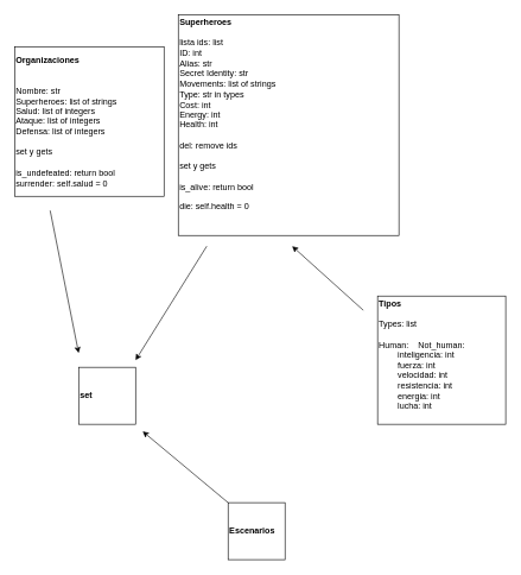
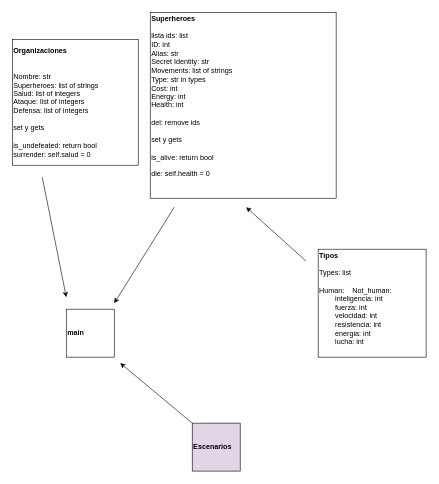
  <mxCell id="0" />
  <mxCell id="1" parent="0" />
  <mxCell id="2" value="&lt;b&gt;Organizaciones&lt;/b&gt;&lt;br&gt;&lt;br&gt;&lt;br&gt;Nombre: str&lt;br&gt;Superheroes: list of strings&lt;br&gt;Salud: list of integers&lt;br&gt;Ataque: list of integers&lt;br&gt;Defensa: list of integers&lt;br&gt;&lt;br&gt;set y gets&lt;br&gt;&lt;br&gt;is_undefeated: return bool&lt;br&gt;surrender: self.salud = 0" style="whiteSpace=wrap;html=1;aspect=fixed;align=left;" vertex="1" parent="1"><mxGeometry x="20" y="65" width="210" height="210" as="geometry" /></mxCell>
  <mxCell id="3" value="&lt;b&gt;Superheroes&lt;/b&gt;&lt;br&gt;&lt;br&gt;lista ids: list&lt;br&gt;ID: int&lt;br&gt;Alias: str&lt;br&gt;Secret Identity: str&lt;br&gt;Movements: list of strings&lt;br&gt;Type: str in types&lt;br&gt;Cost: int&lt;br&gt;Energy: int&lt;br&gt;Health: int&lt;br&gt;&lt;br&gt;del: remove ids&lt;br&gt;&lt;br&gt;set y gets&lt;br&gt;&lt;br&gt;is_alive: return bool&lt;br&gt;&lt;br&gt;die: self.health = 0&lt;br&gt;&lt;br&gt;&amp;nbsp;" style="whiteSpace=wrap;html=1;aspect=fixed;align=left;" vertex="1" parent="1"><mxGeometry x="250" y="20" width="310" height="310" as="geometry" /></mxCell>
  <mxCell id="4" value="&lt;b&gt;Tipos&lt;/b&gt;&lt;br&gt;&lt;br&gt;Types: list&lt;br&gt;&lt;br&gt;Human:&amp;nbsp; &amp;nbsp; Not_human:&lt;br&gt;&lt;span style=&quot;&quot;&gt;&lt;span style=&quot;white-space: pre;&quot;&gt;&#09;&lt;/span&gt;inteligencia: int&lt;br&gt;&lt;span style=&quot;white-space: pre;&quot;&gt;&#09;&lt;/span&gt;fuerza: int&lt;br&gt;&lt;span style=&quot;white-space: pre;&quot;&gt;&#09;&lt;/span&gt;velocidad: int&lt;br&gt;&lt;span style=&quot;white-space: pre;&quot;&gt;&#09;&lt;/span&gt;resistencia: int&lt;br&gt;&lt;span style=&quot;white-space: pre;&quot;&gt;&#09;&lt;/span&gt;energia: int&lt;br&gt;&lt;span style=&quot;white-space: pre;&quot;&gt;&#09;&lt;/span&gt;lucha: int&lt;br&gt;&lt;/span&gt;&lt;b&gt;&amp;nbsp;&lt;/b&gt;" style="whiteSpace=wrap;html=1;aspect=fixed;align=left;" vertex="1" parent="1"><mxGeometry x="530" y="415" width="180" height="180" as="geometry" /></mxCell>
  <mxCell id="5" value="" style="endArrow=classic;html=1;rounded=0;" edge="1" parent="1"><mxGeometry width="50" height="50" relative="1" as="geometry"><mxPoint x="510" y="435" as="sourcePoint" /><mxPoint x="410" y="345" as="targetPoint" /></mxGeometry></mxCell>
- <mxCell id="6" value="&lt;b&gt;set&lt;/b&gt;" style="whiteSpace=wrap;html=1;aspect=fixed;align=left;" vertex="1" parent="1"><mxGeometry x="110" y="515" width="80" height="80" as="geometry" /></mxCell>
+ <mxCell id="6" value="&lt;b&gt;main&lt;/b&gt;" style="whiteSpace=wrap;html=1;aspect=fixed;align=left;" vertex="1" parent="1"><mxGeometry x="110" y="515" width="80" height="80" as="geometry" /></mxCell>
  <mxCell id="7" value="" style="endArrow=classic;html=1;rounded=0;" edge="1" parent="1"><mxGeometry width="50" height="50" relative="1" as="geometry"><mxPoint x="290" y="345" as="sourcePoint" /><mxPoint x="190" y="505" as="targetPoint" /></mxGeometry></mxCell>
  <mxCell id="8" value="" style="endArrow=classic;html=1;rounded=0;" edge="1" parent="1"><mxGeometry width="50" height="50" relative="1" as="geometry"><mxPoint x="70" y="295" as="sourcePoint" /><mxPoint x="110" y="495" as="targetPoint" /></mxGeometry></mxCell>
- <mxCell id="9" value="&lt;b&gt;Escenarios&lt;/b&gt;" style="whiteSpace=wrap;html=1;aspect=fixed;align=left;" vertex="1" parent="1"><mxGeometry x="320" y="705" width="80" height="80" as="geometry" /></mxCell>
+ <mxCell id="9" value="&lt;b&gt;Escenarios&lt;/b&gt;" style="whiteSpace=wrap;html=1;aspect=fixed;align=left;fillColor=#e1d5e7;" vertex="1" parent="1"><mxGeometry x="320" y="705" width="80" height="80" as="geometry" /></mxCell>
  <mxCell id="10" value="" style="endArrow=classic;html=1;rounded=0;" edge="1" parent="1"><mxGeometry width="50" height="50" relative="1" as="geometry"><mxPoint x="320" y="705" as="sourcePoint" /><mxPoint x="200" y="605" as="targetPoint" /></mxGeometry></mxCell>
